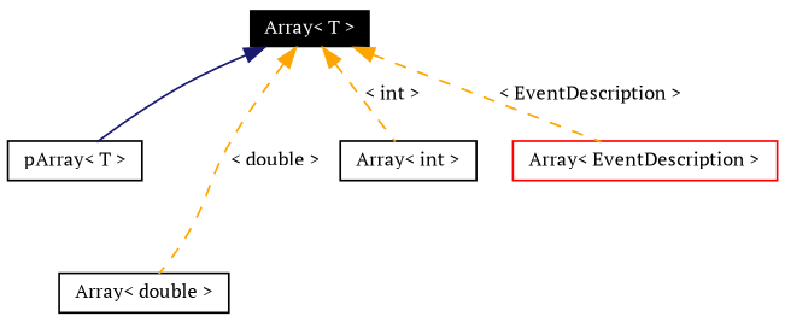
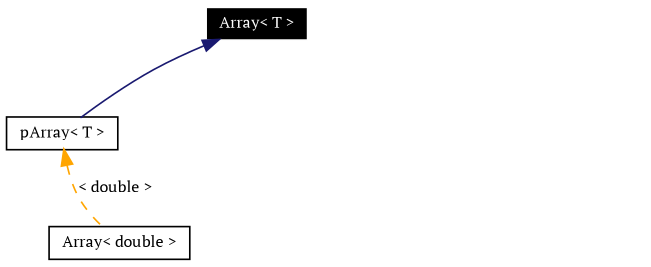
  digraph {
    fontname="PT Serif"
    node [color=black fillcolor=white fontname="PT Serif" fontsize=10 shape=record style=filled]
    edge [color=orange dir=back fontname="PT Serif" fontsize=10 labelfontname=Helvetica labelfontsize=10 style=dashed]
    n1 [color=white fillcolor=black fontcolor=white height=0.2 label="Array\< T \>" width=0.4]
    n2 [height=0.2 label="pArray\< T \>" width=0.4]
    n3 [height=0.2 label="Array\< double \>" width=0.4]
-   n4 [height=0.2 label="Array\< int \>" width=0.4]
-   n5 [color=red height=0.2 label="Array\< EventDescription \>" width=0.4]
    n1 -> n2 [color=midnightblue style=solid]
-   n1 -> n3 [label="\< double \>"]
-   n1 -> n4 [label="\< int \>"]
-   n1 -> n5 [label="\< EventDescription \>"]
+   n2 -> n3 [label="\< double \>"]
  }
